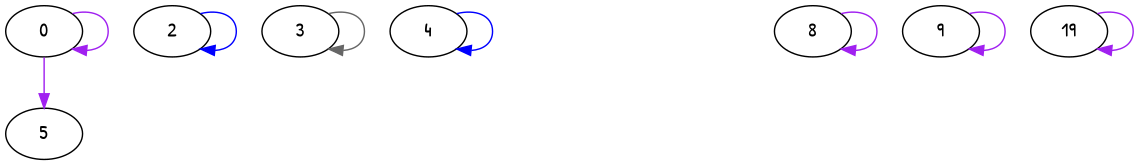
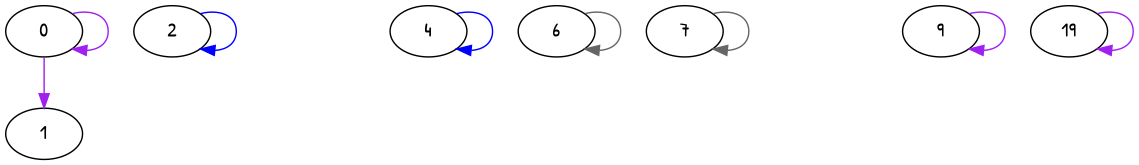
  digraph {
    fontname="Patrick Hand"
    node [fontname="Patrick Hand"]
    edge [color=purple fontname="Patrick Hand"]
    0
-   1 [label=5]
+   1
    2
-   3
    4
-   8
+   6
+   7
    9
    n10 [label=19]
    0 -> 0
    0 -> 1
    2 -> 2 [color=blue]
-   3 -> 3 [color=gray40]
    4 -> 4 [color=blue]
-   8 -> 8
+   6 -> 6 [color=gray40]
+   7 -> 7 [color=gray40]
    9 -> 9
    n10 -> n10
  }
